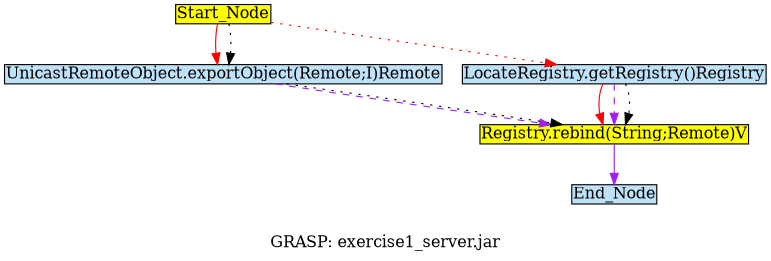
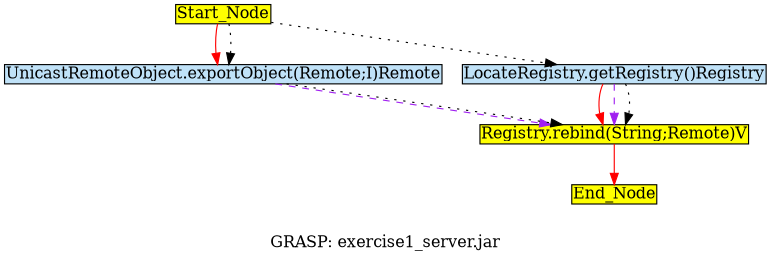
  digraph {
    label="GRASP: exercise1_server.jar"
    node [fillcolor=yellow margin=0.02 shape=box style=filled]
    edge [color=black style=dotted]
    Start_Node [height=0 width=0]
    "UnicastRemoteObject.exportObject(Remote;I)Remote" [fillcolor="#c0e2f8" height=0 width=0]
    "LocateRegistry.getRegistry()Registry" [fillcolor="#c0e2f8" height=0 width=0]
    "Registry.rebind(String;Remote)V" [height=0 width=0]
-   End_Node [fillcolor="#c0e2f8" height=0 width=0]
+   End_Node [height=0 width=0]
    Start_Node -> "UnicastRemoteObject.exportObject(Remote;I)Remote" [color=red style=solid]
    Start_Node -> "UnicastRemoteObject.exportObject(Remote;I)Remote"
-   Start_Node -> "LocateRegistry.getRegistry()Registry" [color=red]
+   Start_Node -> "LocateRegistry.getRegistry()Registry"
    "UnicastRemoteObject.exportObject(Remote;I)Remote" -> "Registry.rebind(String;Remote)V" [color=purple style=dashed]
    "UnicastRemoteObject.exportObject(Remote;I)Remote" -> "Registry.rebind(String;Remote)V"
    "LocateRegistry.getRegistry()Registry" -> "Registry.rebind(String;Remote)V" [color=red style=solid]
    "LocateRegistry.getRegistry()Registry" -> "Registry.rebind(String;Remote)V" [color=purple style=dashed]
    "LocateRegistry.getRegistry()Registry" -> "Registry.rebind(String;Remote)V"
-   "Registry.rebind(String;Remote)V" -> End_Node [color=purple style=solid]
+   "Registry.rebind(String;Remote)V" -> End_Node [color=red style=solid]
  }
